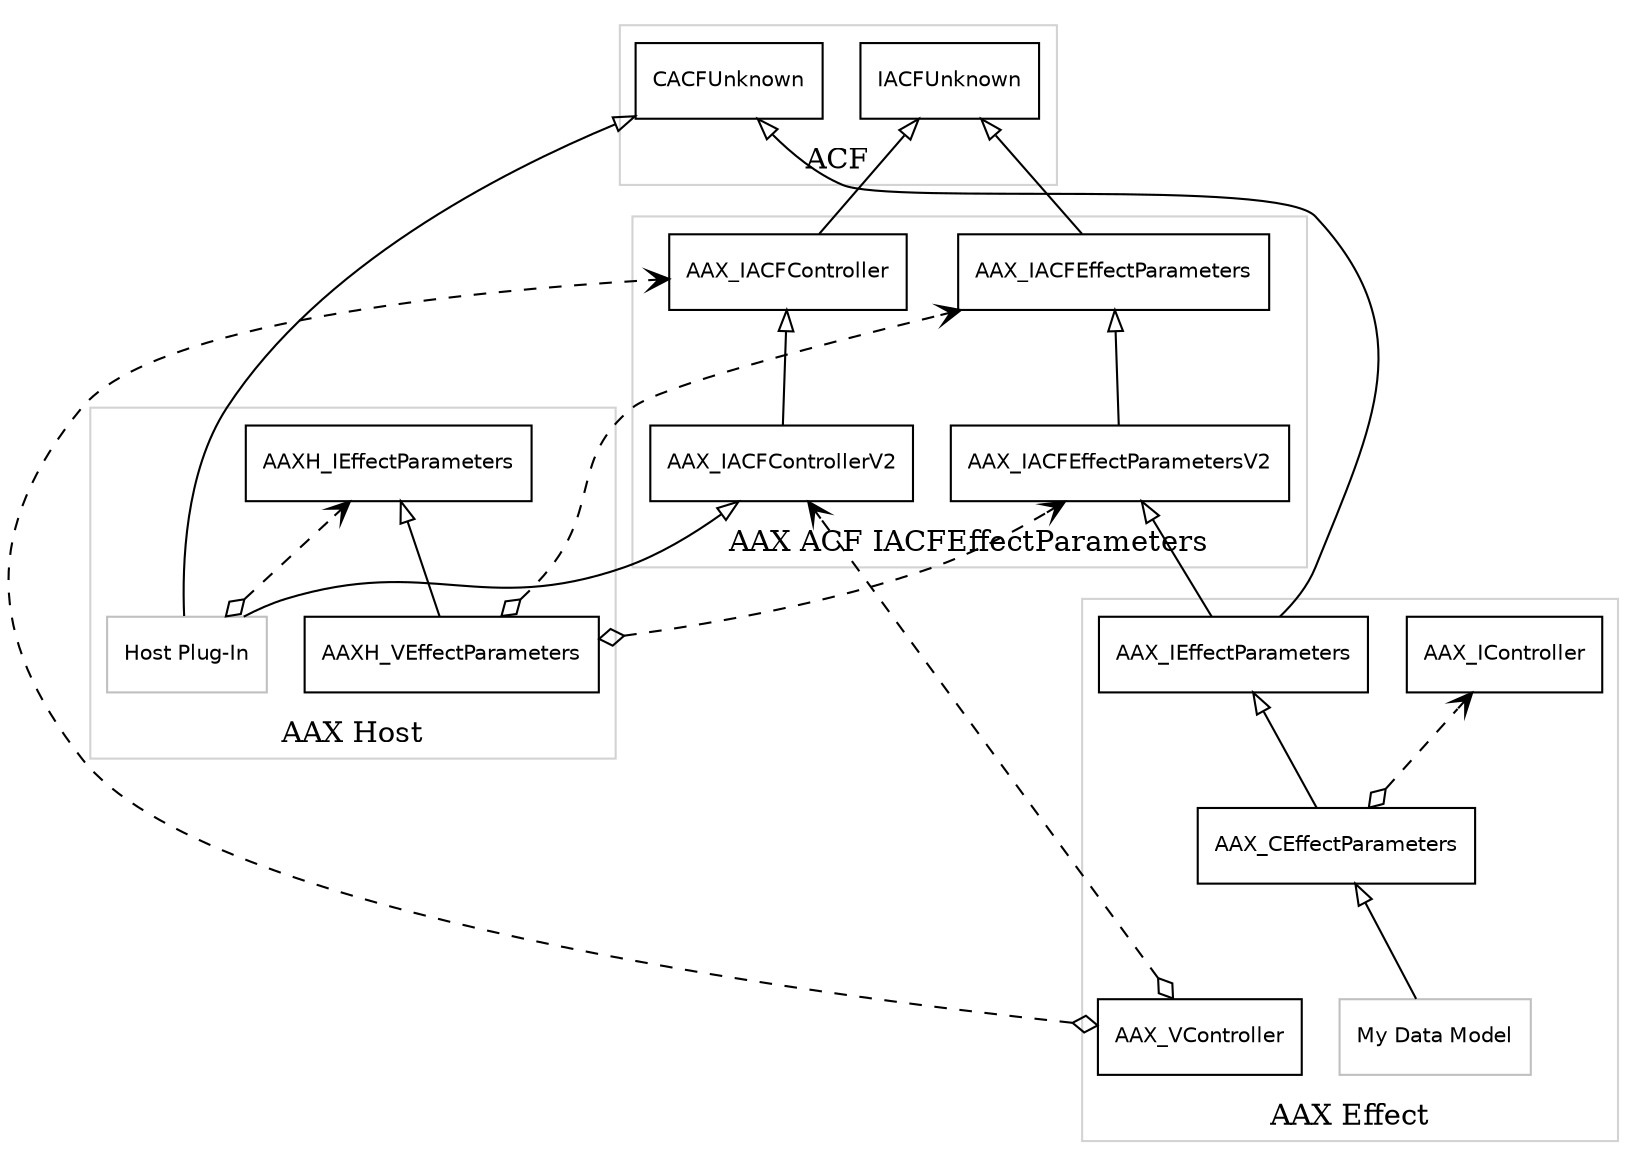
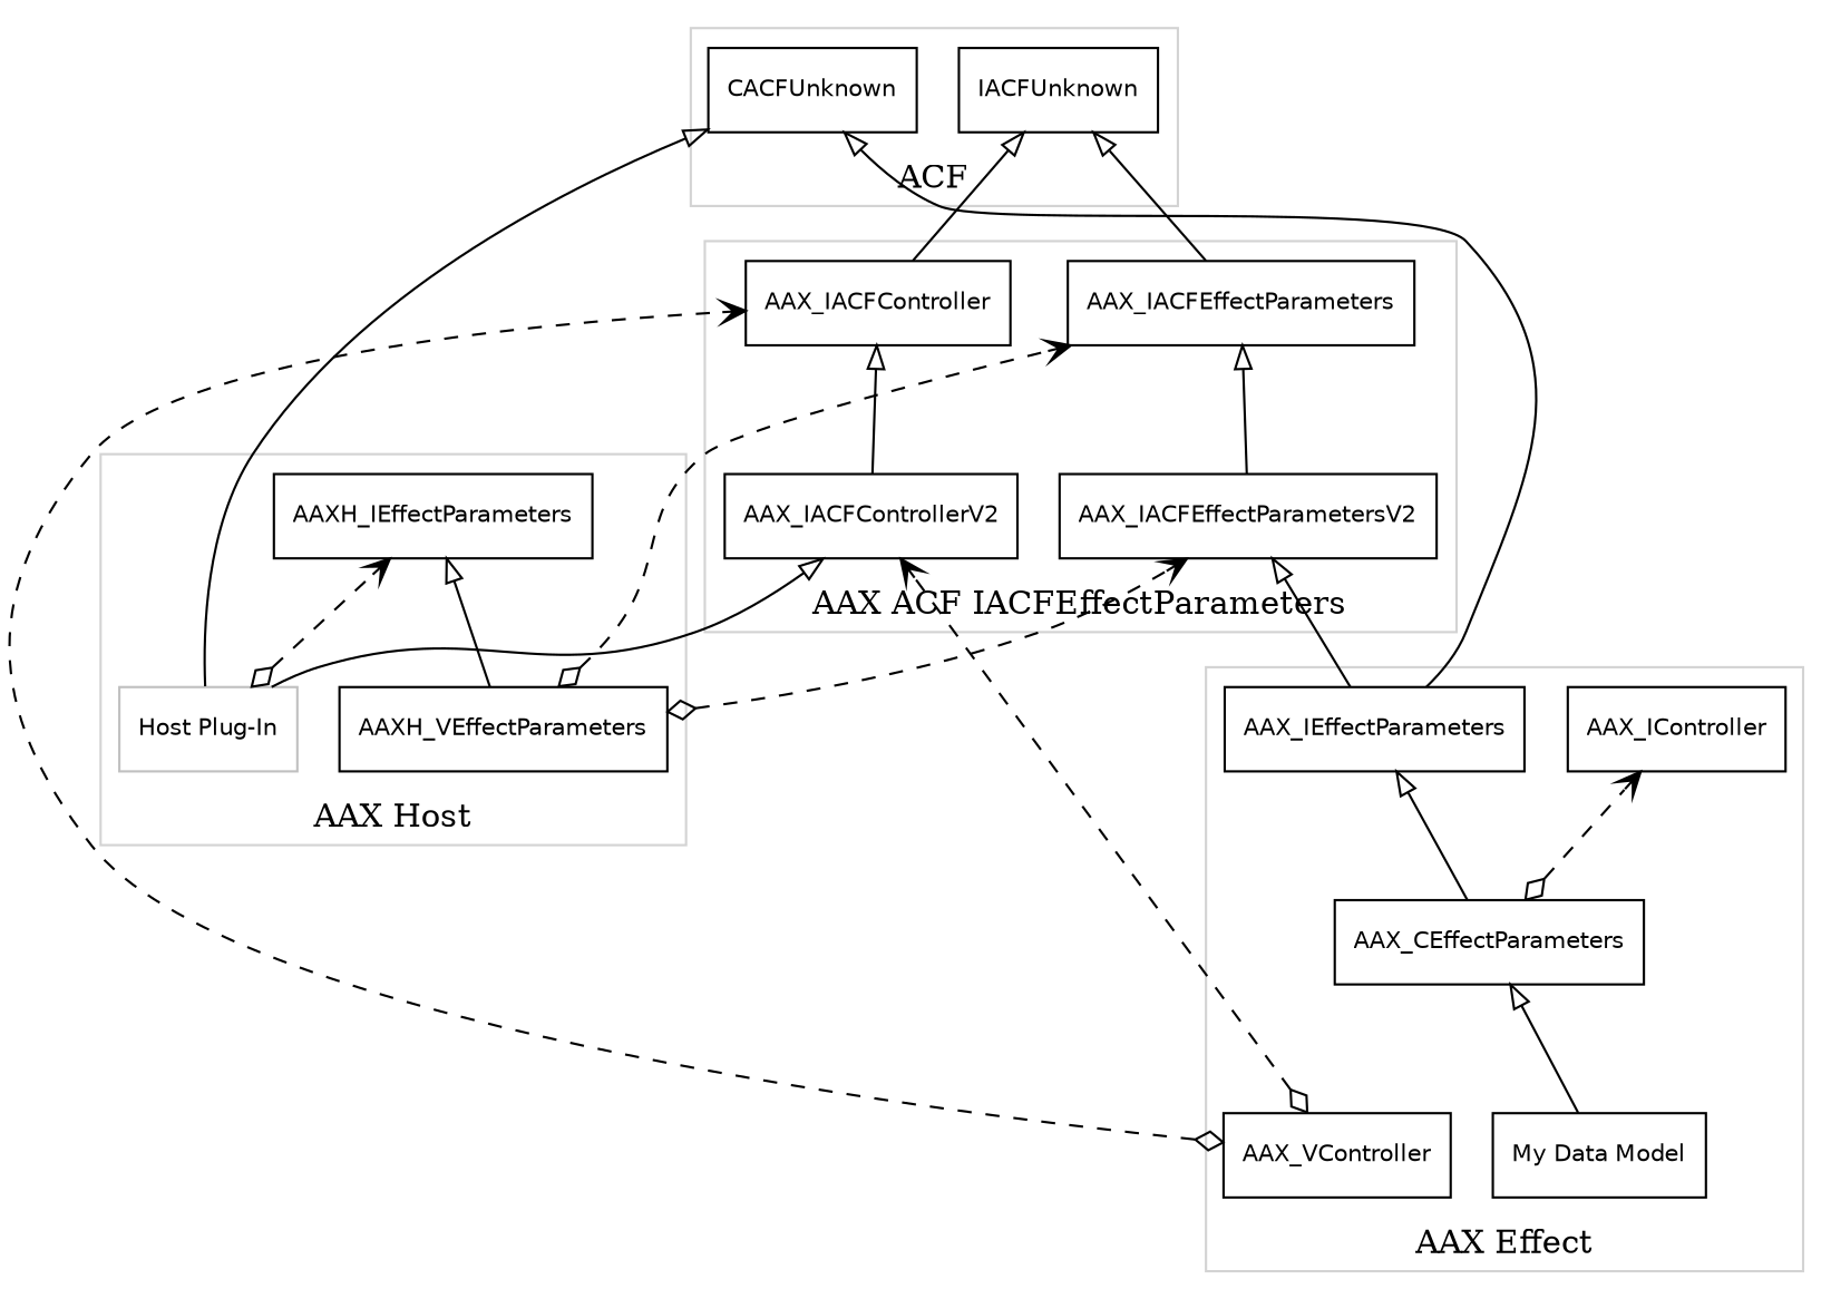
  digraph {
    rankdir=BT
    ranksep=0.75
    node [fontname=Helvetica fontsize=10 shape=record]
    edge [arrowhead=onormal]
    n1 [label=AAX_IEffectParameters]
    n2 [label=AAX_CEffectParameters]
    n3 [label=AAX_IController]
-   n4 [color=gray label="My Data Model"]
+   n4 [color=black label="My Data Model"]
    n5 [label=AAX_VController]
    n6 [label=AAXH_IEffectParameters]
    n7 [label=AAXH_VEffectParameters]
    n8 [color=gray label="Host Plug-In"]
    n9 [label=AAX_IACFEffectParameters]
    n10 [label=AAX_IACFEffectParametersV2]
    n11 [label=AAX_IACFController]
    n12 [label=AAX_IACFControllerV2]
    n13 [label=IACFUnknown]
    n14 [label=CACFUnknown]
    subgraph cluster_1 {
      color=lightgrey
      label="AAX Effect"
      n1
      n2
      n3
      n4
      n5
    }
    subgraph cluster_2 {
      color=lightgrey
      label="AAX Host"
      n6
      n7
      n8
    }
    subgraph cluster_3 {
      color=lightgrey
      label="AAX ACF IACFEffectParameters"
      n9
      n10
      n11
      n12
    }
    subgraph cluster_4 {
      color=lightgrey
      label=ACF
      n13
      n14
    }
    n1 -> n10
    n1 -> n14
    n2 -> n1
    n2 -> n3 [arrowhead=open arrowtail=odiamond dir=both style=dashed weight=0.1]
    n4 -> n2
    n5 -> n11 [arrowhead=open arrowtail=odiamond dir=both style=dashed weight=0.1]
    n5 -> n12 [arrowhead=open arrowtail=odiamond dir=both style=dashed weight=0.1]
    n7 -> n6
    n7 -> n9 [arrowhead=open arrowtail=odiamond dir=both style=dashed weight=0.1]
    n7 -> n10 [arrowhead=open arrowtail=odiamond dir=both style=dashed weight=0.1]
    n8 -> n6 [arrowhead=open arrowtail=odiamond dir=both style=dashed weight=0.1]
    n8 -> n12
    n8 -> n14
    n9 -> n13
    n10 -> n9
    n11 -> n13
    n12 -> n11
  }
